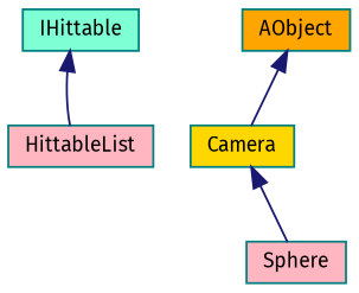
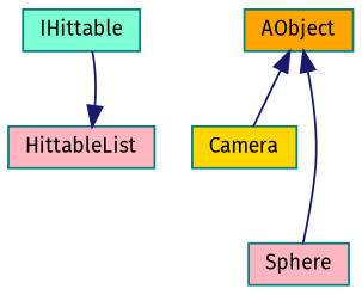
  digraph {
    fontname="Fira Sans"
    node [color=teal fillcolor=lightpink fontname="Fira Sans" fontsize=10 shape=record style=filled]
    edge [color=midnightblue dir=back fontname="Fira Sans" fontsize=10 labelfontname=Helvetica labelfontsize=10 style=solid]
    n1 [fillcolor=aquamarine fontcolor=black height=0.2 label=IHittable width=0.4]
    n2 [height=0.2 label=HittableList width=0.4]
    n3 [fillcolor=orange height=0.2 label=AObject width=0.4]
    n4 [fillcolor=gold height=0.2 label=Camera width=0.4]
    n5 [height=0.2 label=Sphere width=0.4]
-   n1 -> n2
+   n2 -> n1
    n3 -> n4
-   n4 -> n5
+   n3 -> n5
  }
